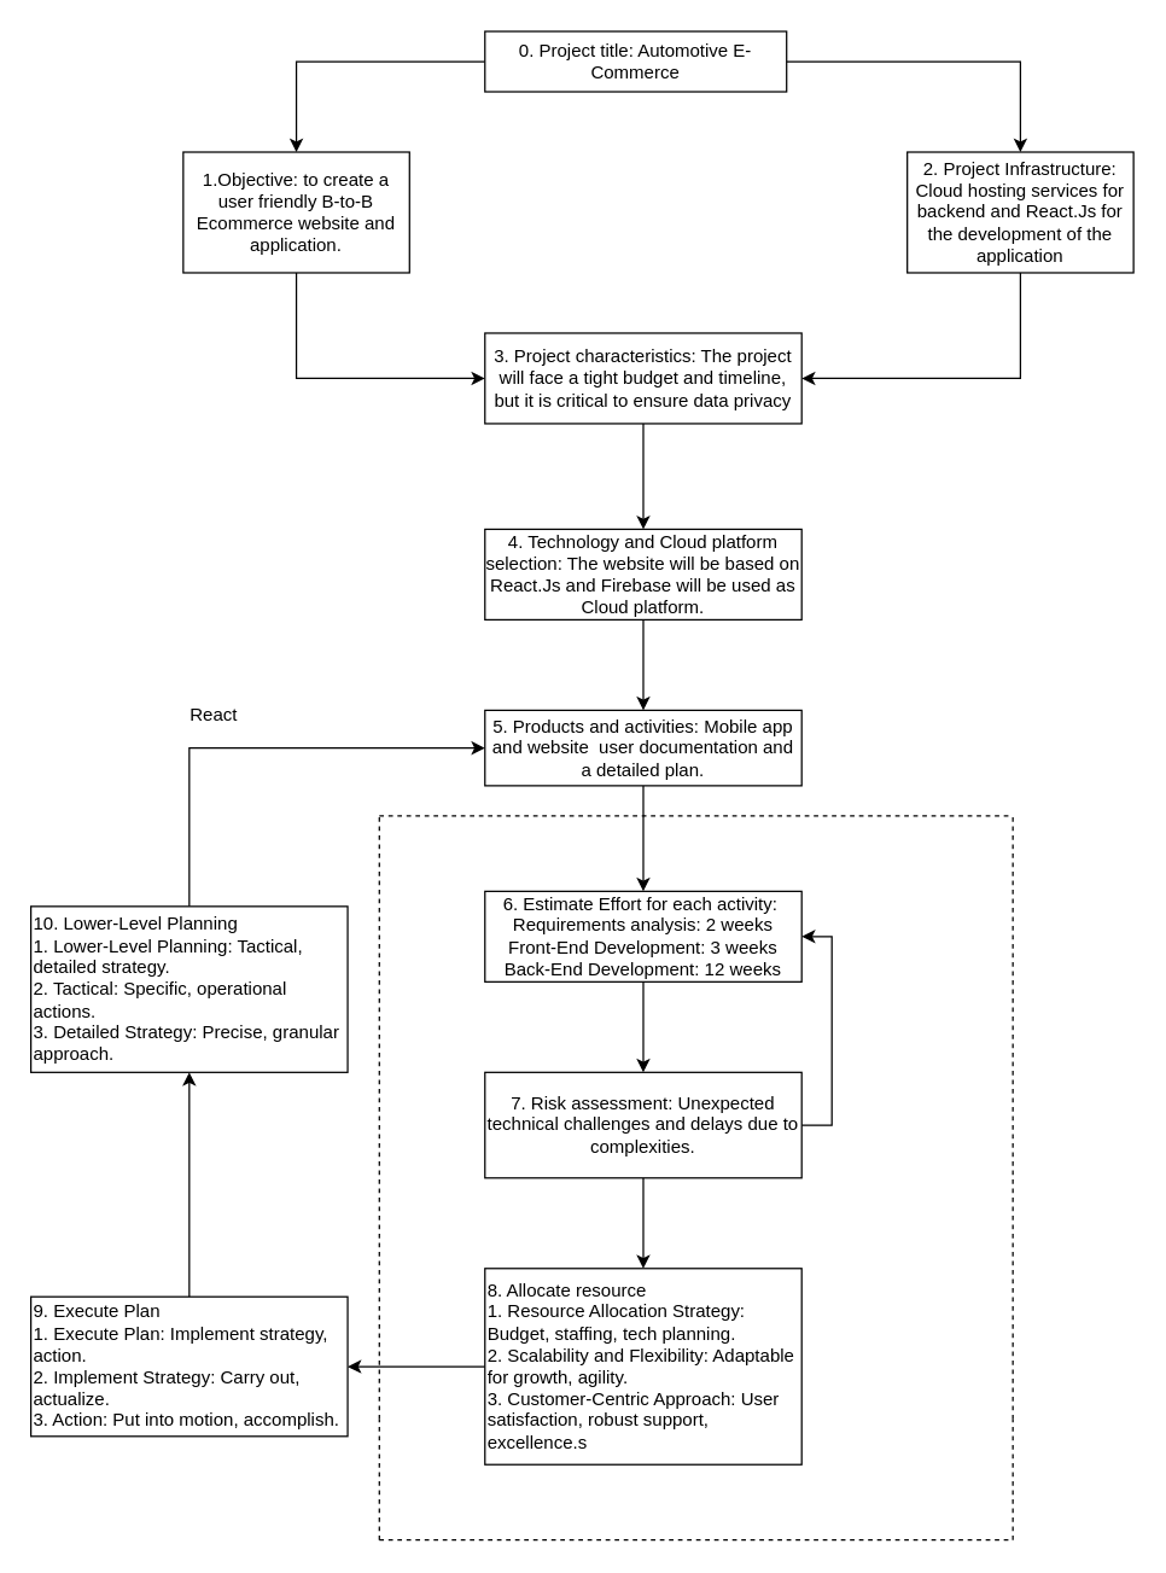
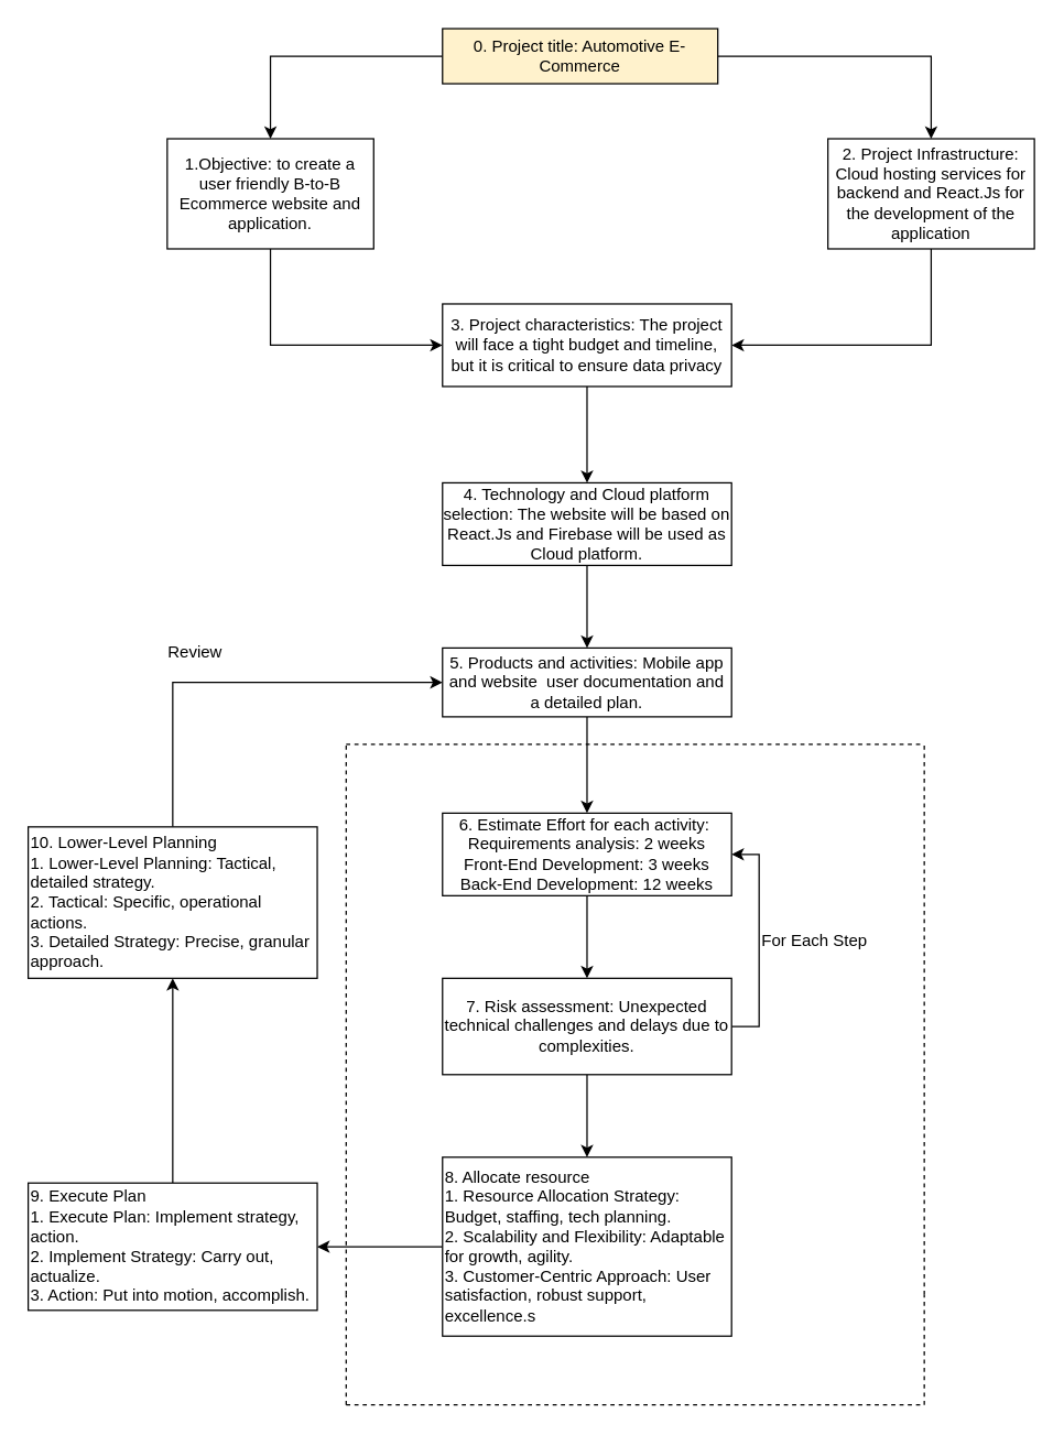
  <mxCell id="0" />
  <mxCell id="1" parent="0" />
  <mxCell id="2" style="edgeStyle=orthogonalEdgeStyle;rounded=0;orthogonalLoop=1;jettySize=auto;html=1;exitX=0;exitY=0.5;exitDx=0;exitDy=0;entryX=0.5;entryY=0;entryDx=0;entryDy=0;" parent="1" source="4" target="6" edge="1"><mxGeometry relative="1" as="geometry" /></mxCell>
  <mxCell id="3" style="edgeStyle=orthogonalEdgeStyle;rounded=0;orthogonalLoop=1;jettySize=auto;html=1;exitX=1;exitY=0.5;exitDx=0;exitDy=0;entryX=0.5;entryY=0;entryDx=0;entryDy=0;" parent="1" source="4" target="8" edge="1"><mxGeometry relative="1" as="geometry" /></mxCell>
- <mxCell id="4" value="0. Project title: Automotive E-Commerce" style="rounded=0;whiteSpace=wrap;html=1;" parent="1" vertex="1"><mxGeometry x="321" y="20" width="200" height="40" as="geometry" /></mxCell>
+ <mxCell id="4" value="0. Project title: Automotive E-Commerce" style="rounded=0;whiteSpace=wrap;html=1;fillColor=#fff2cc;" parent="1" vertex="1"><mxGeometry x="321" y="20" width="200" height="40" as="geometry" /></mxCell>
  <mxCell id="5" style="edgeStyle=orthogonalEdgeStyle;rounded=0;orthogonalLoop=1;jettySize=auto;html=1;exitX=0.5;exitY=1;exitDx=0;exitDy=0;entryX=0;entryY=0.5;entryDx=0;entryDy=0;" parent="1" source="6" target="10" edge="1"><mxGeometry relative="1" as="geometry" /></mxCell>
  <mxCell id="6" value="1.Objective: to create a user friendly B-to-B Ecommerce website and application." style="rounded=0;whiteSpace=wrap;html=1;" parent="1" vertex="1"><mxGeometry x="121" y="100" width="150" height="80" as="geometry" /></mxCell>
  <mxCell id="7" style="edgeStyle=orthogonalEdgeStyle;rounded=0;orthogonalLoop=1;jettySize=auto;html=1;exitX=0.5;exitY=1;exitDx=0;exitDy=0;entryX=1;entryY=0.5;entryDx=0;entryDy=0;" parent="1" source="8" target="10" edge="1"><mxGeometry relative="1" as="geometry" /></mxCell>
  <mxCell id="8" value="2. Project Infrastructure: Cloud hosting services for backend and React.Js for the development of the application" style="rounded=0;whiteSpace=wrap;html=1;" parent="1" vertex="1"><mxGeometry x="601" y="100" width="150" height="80" as="geometry" /></mxCell>
  <mxCell id="9" style="edgeStyle=orthogonalEdgeStyle;rounded=0;orthogonalLoop=1;jettySize=auto;html=1;exitX=0.5;exitY=1;exitDx=0;exitDy=0;entryX=0.5;entryY=0;entryDx=0;entryDy=0;" parent="1" source="10" target="23" edge="1"><mxGeometry relative="1" as="geometry" /></mxCell>
  <mxCell id="10" value="3. Project characteristics: The project will face a tight budget and timeline, but it is critical to ensure data privacy" style="rounded=0;whiteSpace=wrap;html=1;" parent="1" vertex="1"><mxGeometry x="321" y="220" width="210" height="60" as="geometry" /></mxCell>
  <mxCell id="11" value="" style="edgeStyle=orthogonalEdgeStyle;rounded=0;orthogonalLoop=1;jettySize=auto;html=1;" parent="1" source="12" target="14" edge="1"><mxGeometry relative="1" as="geometry" /></mxCell>
  <mxCell id="12" value="5. Products and activities: Mobile app and website&amp;nbsp; user documentation and a detailed plan." style="rounded=0;whiteSpace=wrap;html=1;" parent="1" vertex="1"><mxGeometry x="321" y="470" width="210" height="50" as="geometry" /></mxCell>
  <mxCell id="13" value="" style="edgeStyle=orthogonalEdgeStyle;rounded=0;orthogonalLoop=1;jettySize=auto;html=1;" parent="1" source="14" target="17" edge="1"><mxGeometry relative="1" as="geometry" /></mxCell>
  <mxCell id="14" value="6. Estimate Effort for each activity:&amp;nbsp;&lt;br&gt;Requirements analysis: 2 weeks&lt;br&gt;Front-End Development: 3 weeks&lt;br&gt;Back-End Development: 12 weeks" style="whiteSpace=wrap;html=1;rounded=0;" parent="1" vertex="1"><mxGeometry x="321" y="590" width="210" height="60" as="geometry" /></mxCell>
  <mxCell id="15" value="" style="edgeStyle=orthogonalEdgeStyle;rounded=0;orthogonalLoop=1;jettySize=auto;html=1;" parent="1" source="17" target="19" edge="1"><mxGeometry relative="1" as="geometry" /></mxCell>
  <mxCell id="16" style="edgeStyle=orthogonalEdgeStyle;rounded=0;orthogonalLoop=1;jettySize=auto;html=1;exitX=1;exitY=0.5;exitDx=0;exitDy=0;entryX=1;entryY=0.5;entryDx=0;entryDy=0;" parent="1" source="17" target="14" edge="1"><mxGeometry relative="1" as="geometry" /></mxCell>
  <mxCell id="17" value="7. Risk assessment: Unexpected technical challenges and delays due to complexities." style="whiteSpace=wrap;html=1;rounded=0;" parent="1" vertex="1"><mxGeometry x="321" y="710" width="210" height="70" as="geometry" /></mxCell>
  <mxCell id="18" value="" style="edgeStyle=orthogonalEdgeStyle;rounded=0;orthogonalLoop=1;jettySize=auto;html=1;" parent="1" source="19" target="21" edge="1"><mxGeometry relative="1" as="geometry" /></mxCell>
  <mxCell id="19" value="8. Allocate resource&lt;br&gt;1. Resource Allocation Strategy: Budget, staffing, tech planning.&lt;div&gt;&lt;span style=&quot;background-color: initial;&quot;&gt;2. Scalability and Flexibility: Adaptable for growth, agility.&lt;/span&gt;&lt;br&gt;&lt;/div&gt;&lt;div&gt;&lt;/div&gt;&lt;span style=&quot;background-color: initial;&quot;&gt;3. Customer-Centric Approach: User satisfaction, robust support, excellence.&lt;/span&gt;s" style="whiteSpace=wrap;html=1;rounded=0;align=left;" parent="1" vertex="1"><mxGeometry x="321" y="840" width="210" height="130" as="geometry" /></mxCell>
  <mxCell id="20" style="edgeStyle=orthogonalEdgeStyle;rounded=0;orthogonalLoop=1;jettySize=auto;html=1;exitX=0.5;exitY=0;exitDx=0;exitDy=0;entryX=0.5;entryY=1;entryDx=0;entryDy=0;" parent="1" source="21" target="26" edge="1"><mxGeometry relative="1" as="geometry" /></mxCell>
  <mxCell id="21" value="9. Execute Plan&lt;br&gt;&lt;span style=&quot;background-color: initial;&quot;&gt;1. Execute Plan: Implement strategy, action.&lt;/span&gt;&lt;br&gt;&lt;div&gt;&lt;span style=&quot;background-color: initial;&quot;&gt;2. Implement Strategy: Carry out, actualize.&lt;/span&gt;&lt;br&gt;&lt;/div&gt;&lt;div&gt;&lt;span style=&quot;background-color: initial;&quot;&gt;3. Action: Put into motion, accomplish.&lt;/span&gt;&lt;br&gt;&lt;/div&gt;" style="whiteSpace=wrap;html=1;rounded=0;align=left;" parent="1" vertex="1"><mxGeometry x="20" y="858.75" width="210" height="92.5" as="geometry" /></mxCell>
  <mxCell id="22" style="edgeStyle=orthogonalEdgeStyle;rounded=0;orthogonalLoop=1;jettySize=auto;html=1;exitX=0.5;exitY=1;exitDx=0;exitDy=0;entryX=0.5;entryY=0;entryDx=0;entryDy=0;" parent="1" source="23" target="12" edge="1"><mxGeometry relative="1" as="geometry" /></mxCell>
  <mxCell id="23" value="4. Technology and Cloud platform selection: The website will be based on React.Js and Firebase will be used as Cloud platform." style="rounded=0;whiteSpace=wrap;html=1;" parent="1" vertex="1"><mxGeometry x="321" y="350" width="210" height="60" as="geometry" /></mxCell>
+ <mxCell id="24" value="For Each Step" style="text;html=1;align=center;verticalAlign=middle;resizable=0;points=[];autosize=1;strokeColor=none;fillColor=none;" parent="1" vertex="1"><mxGeometry x="541" y="668" width="100" height="30" as="geometry" /></mxCell>
  <mxCell id="25" style="edgeStyle=orthogonalEdgeStyle;rounded=0;orthogonalLoop=1;jettySize=auto;html=1;exitX=0.5;exitY=0;exitDx=0;exitDy=0;entryX=0;entryY=0.5;entryDx=0;entryDy=0;" parent="1" source="26" target="12" edge="1"><mxGeometry relative="1" as="geometry" /></mxCell>
  <mxCell id="26" value="10. Lower-Level Planning&lt;br&gt;&lt;span style=&quot;background-color: initial;&quot;&gt;1. Lower-Level Planning: Tactical, detailed strategy.&lt;/span&gt;&lt;br&gt;&lt;div&gt;&lt;span style=&quot;background-color: initial;&quot;&gt;2. Tactical: Specific, operational actions.&lt;/span&gt;&lt;br&gt;&lt;/div&gt;&lt;div&gt;&lt;span style=&quot;background-color: initial;&quot;&gt;3. Detailed Strategy: Precise, granular approach.&lt;/span&gt;&lt;br&gt;&lt;/div&gt;" style="rounded=0;whiteSpace=wrap;html=1;align=left;" parent="1" vertex="1"><mxGeometry x="20" y="600" width="210" height="110" as="geometry" /></mxCell>
  <mxCell id="27" value="" style="endArrow=none;dashed=1;html=1;rounded=0;" parent="1" edge="1"><mxGeometry width="50" height="50" relative="1" as="geometry"><mxPoint x="251" y="540" as="sourcePoint" /><mxPoint x="671" y="540" as="targetPoint" /></mxGeometry></mxCell>
  <mxCell id="28" value="" style="endArrow=none;dashed=1;html=1;rounded=0;" parent="1" edge="1"><mxGeometry width="50" height="50" relative="1" as="geometry"><mxPoint x="251" y="940" as="sourcePoint" /><mxPoint x="251" y="540" as="targetPoint" /></mxGeometry></mxCell>
  <mxCell id="29" value="" style="endArrow=none;dashed=1;html=1;rounded=0;" parent="1" edge="1"><mxGeometry width="50" height="50" relative="1" as="geometry"><mxPoint x="671" y="940" as="sourcePoint" /><mxPoint x="671" y="540" as="targetPoint" /></mxGeometry></mxCell>
  <mxCell id="30" value="" style="endArrow=none;dashed=1;html=1;rounded=0;" parent="1" edge="1"><mxGeometry width="50" height="50" relative="1" as="geometry"><mxPoint x="251" y="1020" as="sourcePoint" /><mxPoint x="671" y="1020" as="targetPoint" /><Array as="points"><mxPoint x="461" y="1020" /></Array></mxGeometry></mxCell>
- <mxCell id="31" value="React" style="text;html=1;align=center;verticalAlign=middle;resizable=0;points=[];autosize=1;strokeColor=none;fillColor=none;" parent="1" vertex="1"><mxGeometry x="111" y="458" width="60" height="30" as="geometry" /></mxCell>
+ <mxCell id="31" value="Review" style="text;html=1;align=center;verticalAlign=middle;resizable=0;points=[];autosize=1;strokeColor=none;fillColor=none;" parent="1" vertex="1"><mxGeometry x="111" y="458" width="60" height="30" as="geometry" /></mxCell>
  <mxCell id="32" value="" style="endArrow=none;dashed=1;html=1;rounded=0;" parent="1" edge="1"><mxGeometry width="50" height="50" relative="1" as="geometry"><mxPoint x="251" y="1020" as="sourcePoint" /><mxPoint x="251" y="940" as="targetPoint" /></mxGeometry></mxCell>
  <mxCell id="33" value="" style="endArrow=none;dashed=1;html=1;rounded=0;" parent="1" edge="1"><mxGeometry width="50" height="50" relative="1" as="geometry"><mxPoint x="671" y="1020" as="sourcePoint" /><mxPoint x="671" y="940" as="targetPoint" /></mxGeometry></mxCell>
